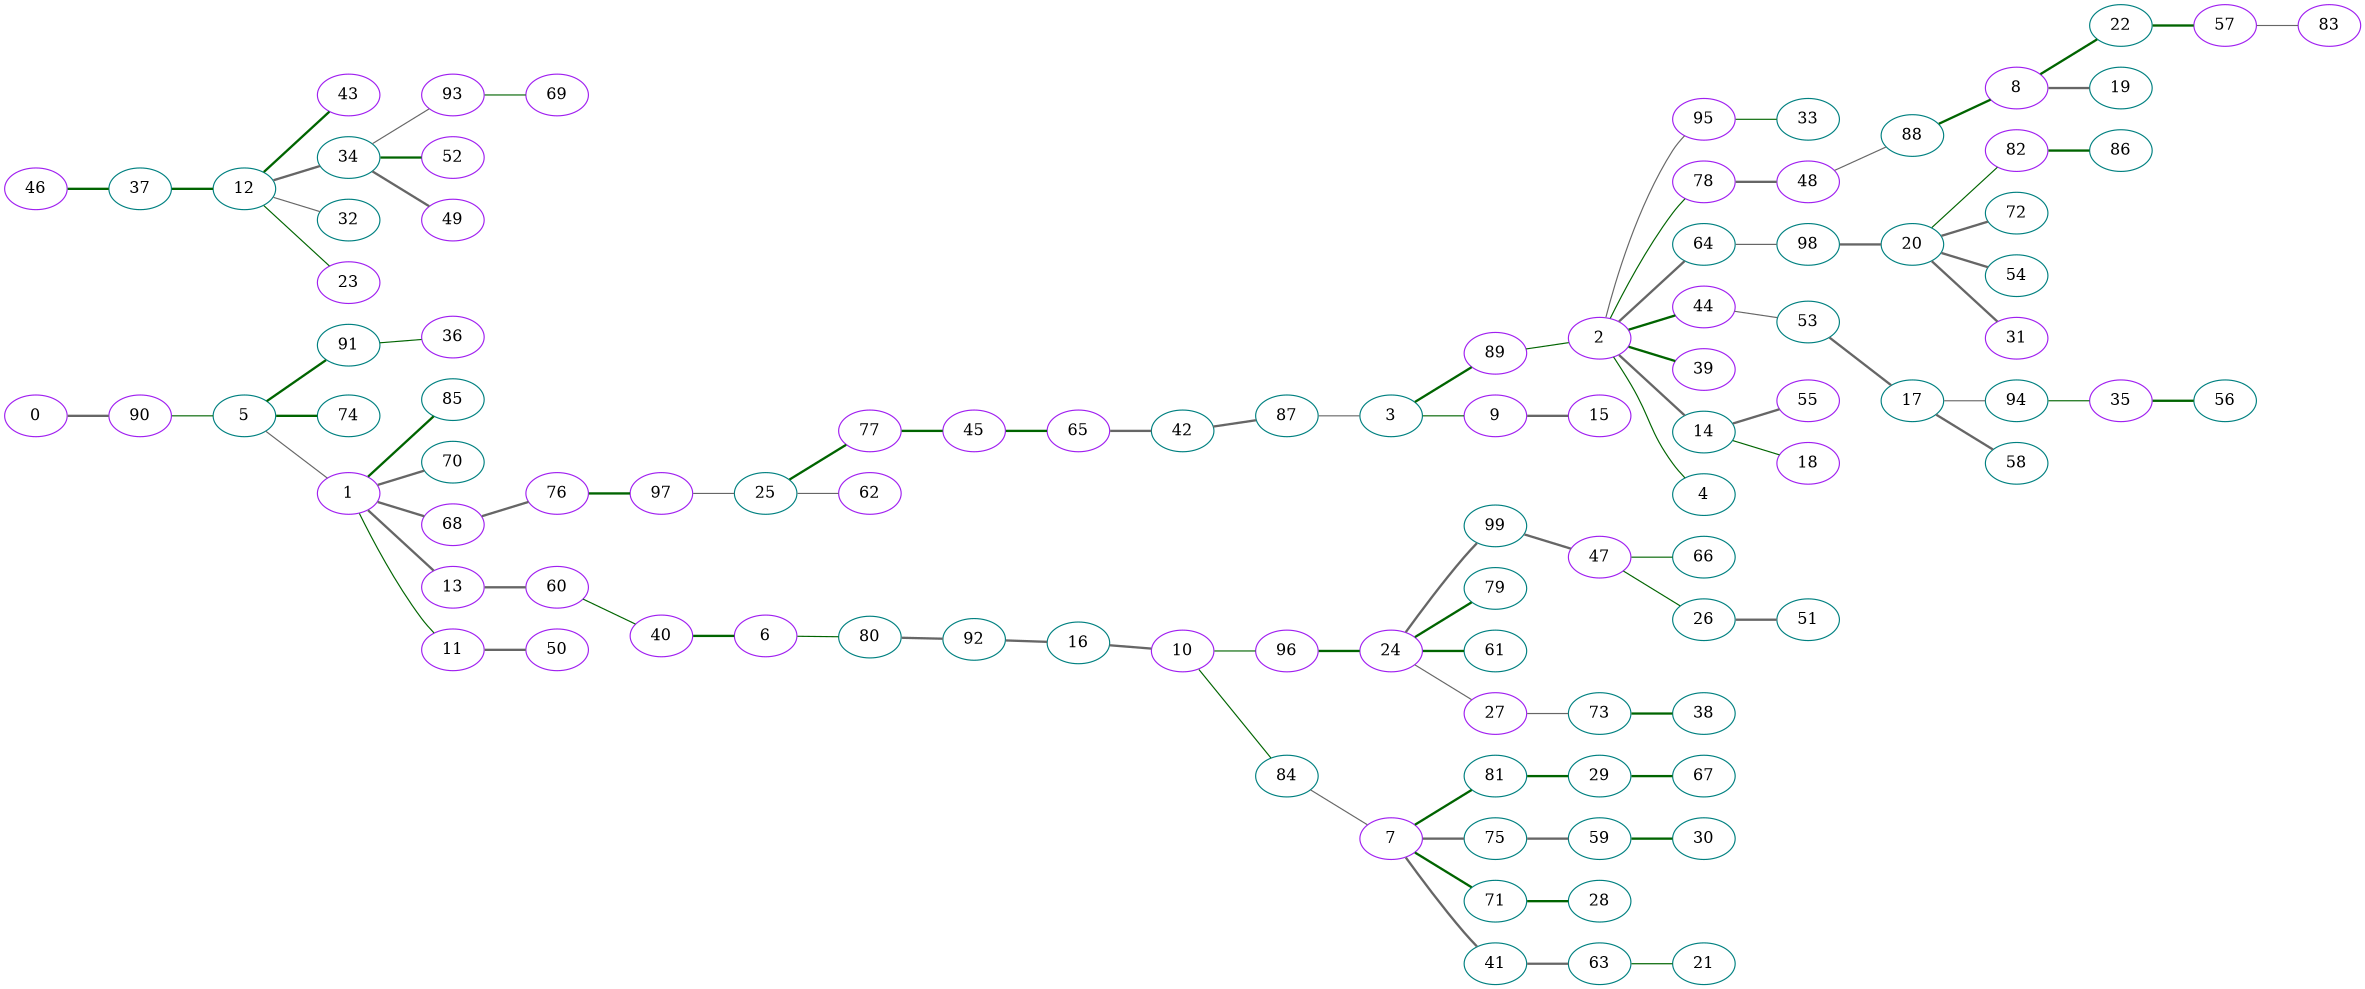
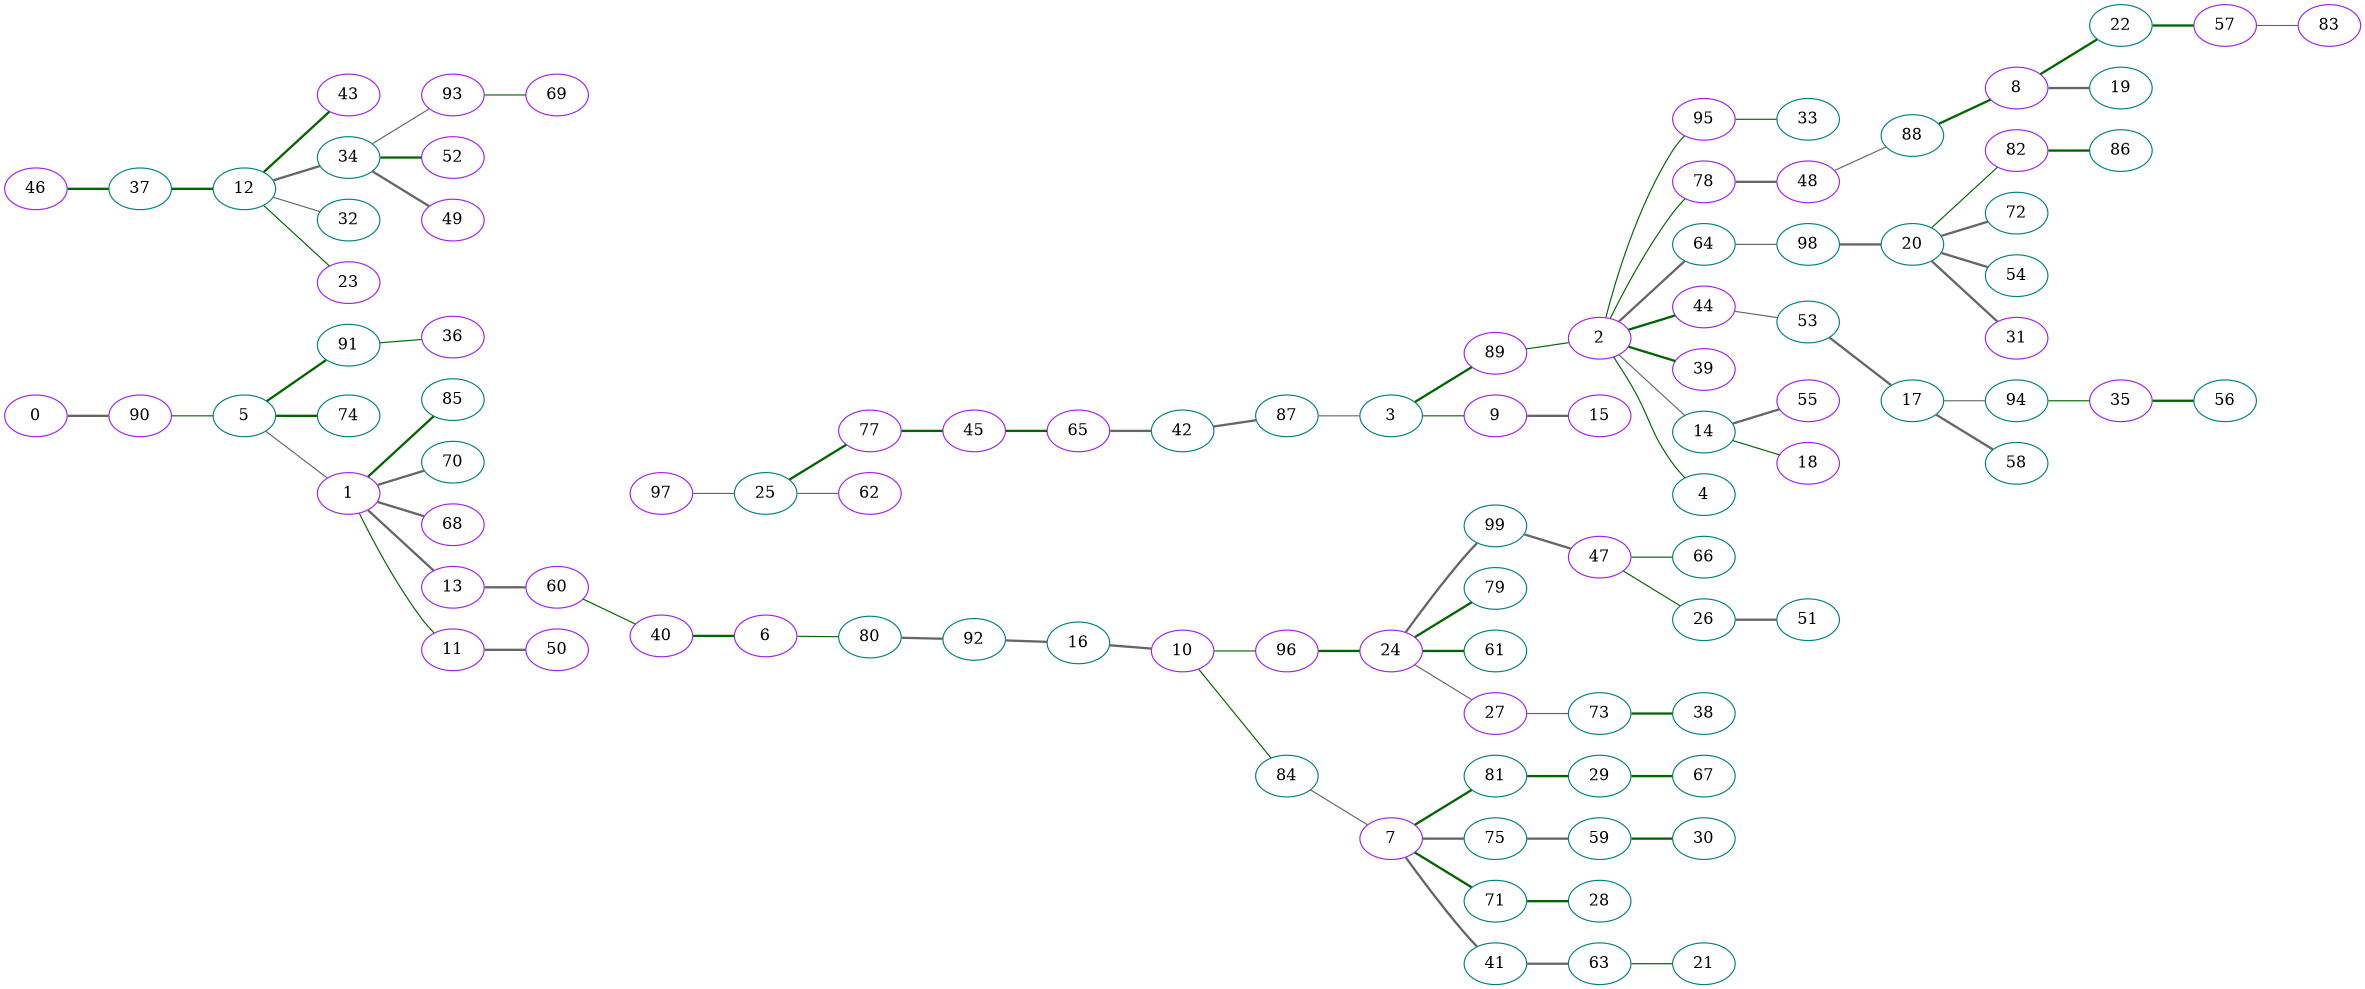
  graph {
    rankdir=LR
    node [color=teal]
    edge [color=darkgreen style=bold]
    0 [color=purple]
    90 [color=purple]
    5
    91
    74
    1 [color=purple]
    36 [color=purple]
    85
    70
    68 [color=purple]
    13 [color=purple]
    11 [color=purple]
    46 [color=purple]
    37
    12
    43 [color=purple]
    34
    32
    23 [color=purple]
    93 [color=purple]
    52 [color=purple]
    49 [color=purple]
    69 [color=purple]
-   76 [color=purple]
    60 [color=purple]
    50 [color=purple]
    97 [color=purple]
    25
    77 [color=purple]
    62 [color=purple]
    45 [color=purple]
    65 [color=purple]
    42
    87
    3
    89 [color=purple]
    9 [color=purple]
    2 [color=purple]
    15 [color=purple]
    95 [color=purple]
    78 [color=purple]
    64
    44 [color=purple]
    39 [color=purple]
    14
    4
    33
    48 [color=purple]
    98
    53
    55 [color=purple]
    18 [color=purple]
    88
    8 [color=purple]
    22
    19
    57 [color=purple]
    83 [color=purple]
    20
    82 [color=purple]
    72
    54
    31 [color=purple]
    86
    17
    94
    58
    35 [color=purple]
    56
    40 [color=purple]
    6 [color=purple]
    80
    92
    16
    10 [color=purple]
    96 [color=purple]
    84
    24 [color=purple]
    7 [color=purple]
    99
    79
    61
    27 [color=purple]
    47 [color=purple]
    73
    66
    26
    51
    38
    81
    75
    71
    41
    29
    59
    28
    63
    67
    30
    21
    0 -- 90 [color=gray40]
    90 -- 5 [style=solid]
    5 -- 91
    5 -- 74
    5 -- 1 [color=gray40 style=solid]
    91 -- 36 [style=solid]
    1 -- 85
    1 -- 70 [color=gray40]
    1 -- 68 [color=gray40]
    1 -- 13 [color=gray40]
    1 -- 11 [style=solid]
-   68 -- 76 [color=gray40]
    13 -- 60 [color=gray40]
    11 -- 50 [color=gray40]
    46 -- 37
    37 -- 12
    12 -- 43
    12 -- 34 [color=gray40]
    12 -- 32 [color=gray40 style=solid]
    12 -- 23 [style=solid]
    34 -- 93 [color=gray40 style=solid]
    34 -- 52
    34 -- 49 [color=gray40]
    93 -- 69 [style=solid]
-   76 -- 97
    60 -- 40 [style=solid]
    97 -- 25 [color=gray40 style=solid]
    25 -- 77
    25 -- 62 [color=gray40 style=solid]
    77 -- 45
    45 -- 65
    65 -- 42 [color=gray40]
    42 -- 87 [color=gray40]
    87 -- 3 [color=gray40 style=solid]
    3 -- 89
    3 -- 9 [style=solid]
    89 -- 2 [style=solid]
    9 -- 15 [color=gray40]
-   2 -- 95 [color=gray40 style=solid]
+   2 -- 95 [style=solid]
    2 -- 78 [style=solid]
    2 -- 64 [color=gray40]
    2 -- 44
    2 -- 39
-   2 -- 14 [color=gray40]
+   2 -- 14 [color=gray40 style=solid]
    2 -- 4 [style=solid]
    95 -- 33 [style=solid]
    78 -- 48 [color=gray40]
    64 -- 98 [color=gray40 style=solid]
    44 -- 53 [color=gray40 style=solid]
    14 -- 55 [color=gray40]
    14 -- 18 [style=solid]
    48 -- 88 [color=gray40 style=solid]
    98 -- 20 [color=gray40]
    53 -- 17 [color=gray40]
    88 -- 8
    8 -- 22
    8 -- 19 [color=gray40]
    22 -- 57
    57 -- 83 [color=gray40 style=solid]
    20 -- 82 [style=solid]
    20 -- 72 [color=gray40]
    20 -- 54 [color=gray40]
    20 -- 31 [color=gray40]
    82 -- 86
    17 -- 94 [color=gray40 style=solid]
    17 -- 58 [color=gray40]
    94 -- 35 [style=solid]
    35 -- 56
    40 -- 6
    6 -- 80 [style=solid]
    80 -- 92 [color=gray40]
    92 -- 16 [color=gray40]
    16 -- 10 [color=gray40]
    10 -- 96 [style=solid]
    10 -- 84 [style=solid]
    96 -- 24
    84 -- 7 [color=gray40 style=solid]
    24 -- 99 [color=gray40]
    24 -- 79
    24 -- 61
    24 -- 27 [color=gray40 style=solid]
    7 -- 81
    7 -- 75 [color=gray40]
    7 -- 71
    7 -- 41 [color=gray40]
    99 -- 47 [color=gray40]
    27 -- 73 [color=gray40 style=solid]
    47 -- 66 [style=solid]
    47 -- 26 [style=solid]
    73 -- 38
    26 -- 51 [color=gray40]
    81 -- 29
    75 -- 59 [color=gray40]
    71 -- 28
    41 -- 63 [color=gray40]
    29 -- 67
    59 -- 30
    63 -- 21 [style=solid]
  }
